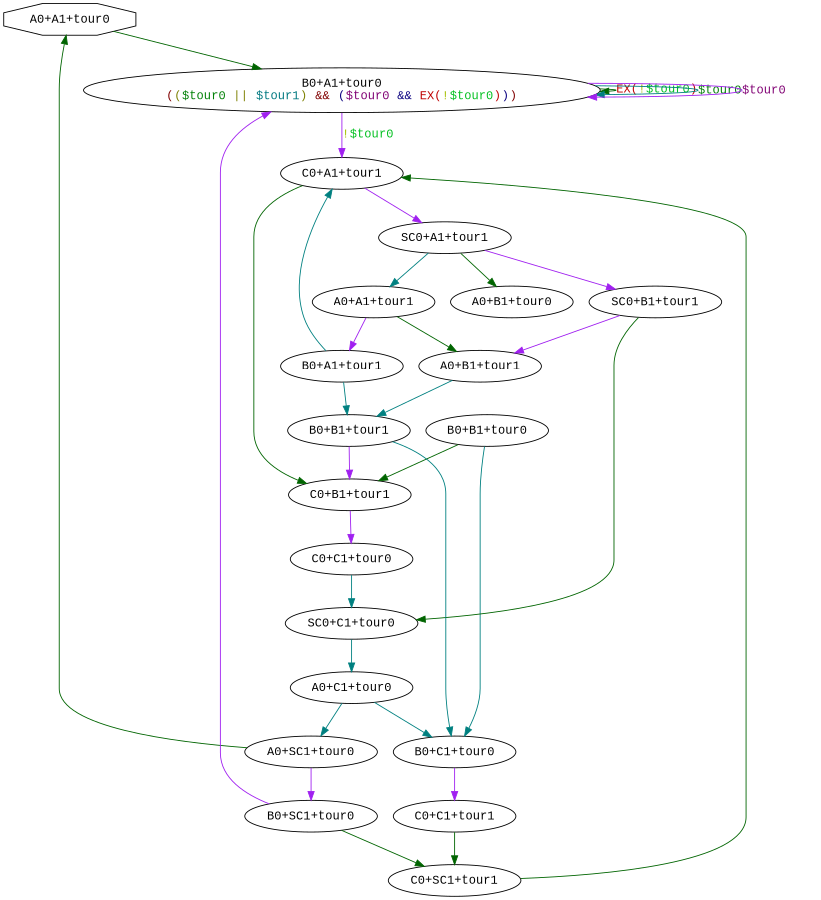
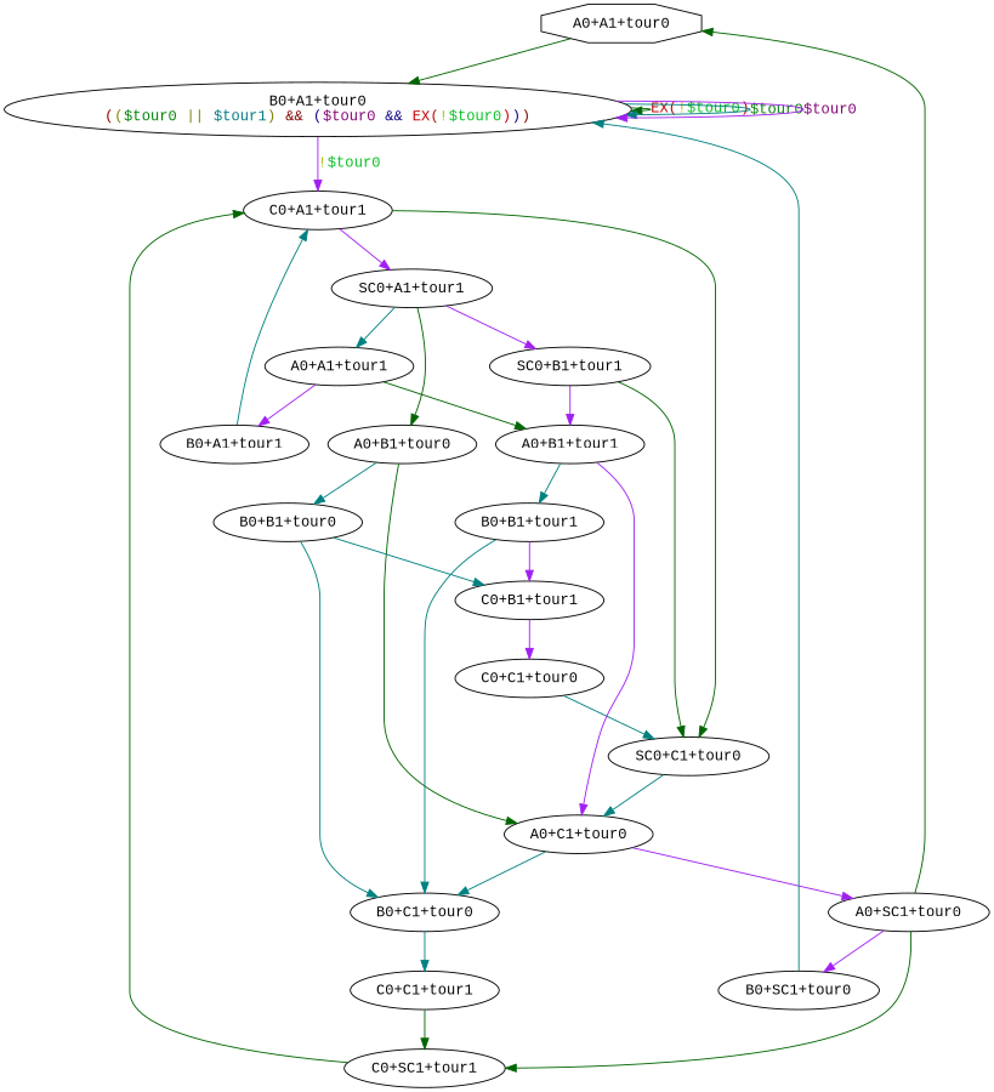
  digraph {
    fontname="Liberation Mono"
    node [fontname="Liberation Mono"]
    edge [color=teal fontname="Liberation Mono"]
    n1 [label=<A0+A1+tour0> shape=octagon]
    n2 [label=<B0+A1+tour0<BR/><FONT COLOR="0.0 1 0.5">(<FONT COLOR="0.17 1 0.5">(<FONT COLOR="0.34 1 0.5">$tour0</FONT> || <FONT COLOR="0.51 1 0.5">$tour1</FONT>)</FONT> &amp;&amp; <FONT COLOR="0.68 1 0.5">(<FONT COLOR="0.85 1 0.5">$tour0</FONT> &amp;&amp; <FONT COLOR="1.02 1 0.75">EX(<FONT COLOR="0.18999994 1 0.75">!<FONT COLOR="0.35999992 1 0.75">$tour0</FONT></FONT>)</FONT>)</FONT>)</FONT>>]
    n3 [label=<C0+A1+tour1>]
    n4 [label=<A0+B1+tour0>]
    n5 [label=<B0+B1+tour0>]
    n6 [label=<A0+C1+tour0>]
    n7 [label=<SC0+A1+tour1>]
    n8 [label=<C0+B1+tour1>]
    n9 [label=<B0+C1+tour0>]
    n10 [label=<A0+A1+tour1>]
    n11 [label=<SC0+B1+tour1>]
    n12 [label=<C0+C1+tour0>]
    n13 [label=<B0+A1+tour1>]
    n14 [label=<A0+B1+tour1>]
    n15 [label=<SC0+C1+tour0>]
    n16 [label=<B0+B1+tour1>]
    n17 [label=<C0+C1+tour1>]
    n18 [label=<A0+SC1+tour0>]
    n19 [label=<B0+SC1+tour0>]
    n20 [label=<C0+SC1+tour1>]
    n1 -> n2 [color=darkgreen]
    n2 -> n2 [color=darkgreen label=<<FONT COLOR="1.02 1 0.75">EX(<FONT COLOR="0.18999994 1 0.75">!<FONT COLOR="0.35999992 1 0.75">$tour0</FONT></FONT>)</FONT>>]
    n2 -> n2 [label=<<FONT COLOR="0.34 1 0.5">$tour0</FONT>>]
    n2 -> n2 [color=purple label=<<FONT COLOR="0.85 1 0.5">$tour0</FONT>>]
    n2 -> n3 [color=purple label=<<FONT COLOR="0.18999994 1 0.75">!<FONT COLOR="0.35999992 1 0.75">$tour0</FONT></FONT>>]
    n3 -> n7 [color=purple]
-   n3 -> n8 [color=darkgreen]
-   n5 -> n8 [color=darkgreen]
+   n3 -> n15 [color=darkgreen]
+   n4 -> n5
+   n4 -> n6 [color=darkgreen]
+   n5 -> n8
    n5 -> n9
    n6 -> n9
-   n6 -> n18
+   n6 -> n18 [color=purple]
    n7 -> n4 [color=darkgreen]
    n7 -> n10
    n7 -> n11 [color=purple]
    n8 -> n12 [color=purple]
-   n9 -> n17 [color=purple]
+   n9 -> n17
    n10 -> n13 [color=purple]
    n10 -> n14 [color=darkgreen]
    n11 -> n14 [color=purple]
    n11 -> n15 [color=darkgreen]
    n12 -> n15
    n13 -> n3
-   n13 -> n16
+   n14 -> n6 [color=purple]
    n14 -> n16
    n15 -> n6
    n16 -> n8 [color=purple]
    n16 -> n9
    n17 -> n20 [color=darkgreen]
    n18 -> n1 [color=darkgreen]
    n18 -> n19 [color=purple]
-   n19 -> n2 [color=purple]
-   n19 -> n20 [color=darkgreen]
+   n19 -> n2
+   n18 -> n20 [color=darkgreen]
    n20 -> n3 [color=darkgreen]
  }
